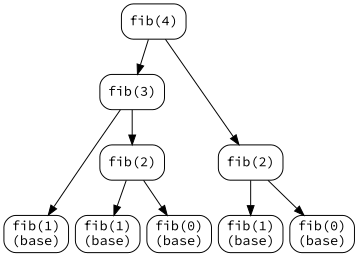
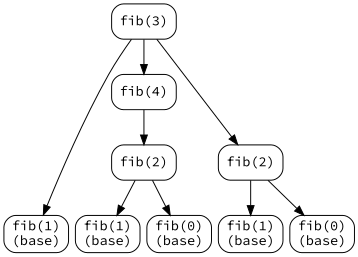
  digraph {
    nodesep=0.1
    ranksep=0.5
    fontname="Source Code Pro"
    node [fontname="Source Code Pro" shape=box style=rounded]
    edge [fontname="Source Code Pro"]
    n1 [label="fib(1)\n(base)"]
    n2 [label="fib(0)\n(base)"]
    n3 [label="fib(1)\n(base)"]
    n4 [label="fib(0)\n(base)"]
    n5 [label="fib(1)\n(base)"]
    n6 [label="fib(4)"]
    n7 [label="fib(3)"]
    n8 [label="fib(2)"]
    n9 [label="fib(2)"]
    subgraph sub_1 {
      rank=same
      n1
      n2
      n3
      n4
      n5
    }
-   n6 -> n7
+   n7 -> n6
    n6 -> n8
    n7 -> n5
    n7 -> n9
    n8 -> n3
    n8 -> n4
    n9 -> n1
    n9 -> n2
  }
